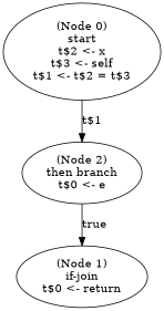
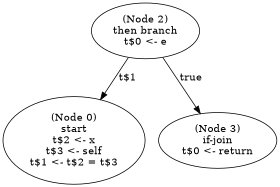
  digraph {
    n1 [label="(Node 0)\nstart\nt$2 <- x\nt$3 <- self\nt$1 <- t$2 = t$3\n"]
    n2 [label="(Node 2)\nthen branch\nt$0 <- e\n"]
-   n3 [label="(Node 1)\nif-join\nt$0 <- return\n"]
-   n1 -> n2 [label="t$1"]
+   n3 [label="(Node 3)\nif-join\nt$0 <- return\n"]
+   n2 -> n1 [label="t$1"]
    n2 -> n3 [label=true]
  }
